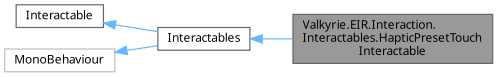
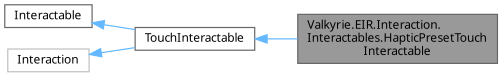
  digraph {
    fontname="Noto Sans"
    rankdir=LR
    node [color=gray40 fillcolor=white fontname="Noto Sans" fontsize=10 shape=box style=filled]
    edge [color=steelblue1 dir=back fontname="Noto Sans" fontsize=10 labelfontname=Helvetica labelfontsize=10 style=solid]
    n1 [fillcolor=grey60 fontcolor=black height=0.2 label="Valkyrie.EIR.Interaction.\lInteractables.HapticPresetTouch\lInteractable" width=0.4]
-   n2 [height=0.2 label=Interactables width=0.4]
+   n2 [height=0.2 label=TouchInteractable width=0.4]
    n3 [height=0.2 label=Interactable width=0.4]
-   n4 [color=grey75 height=0.2 label=MonoBehaviour width=0.4]
+   n4 [color=grey75 height=0.2 label=Interaction width=0.4]
    n2 -> n1
    n3 -> n2
    n4 -> n2
  }
